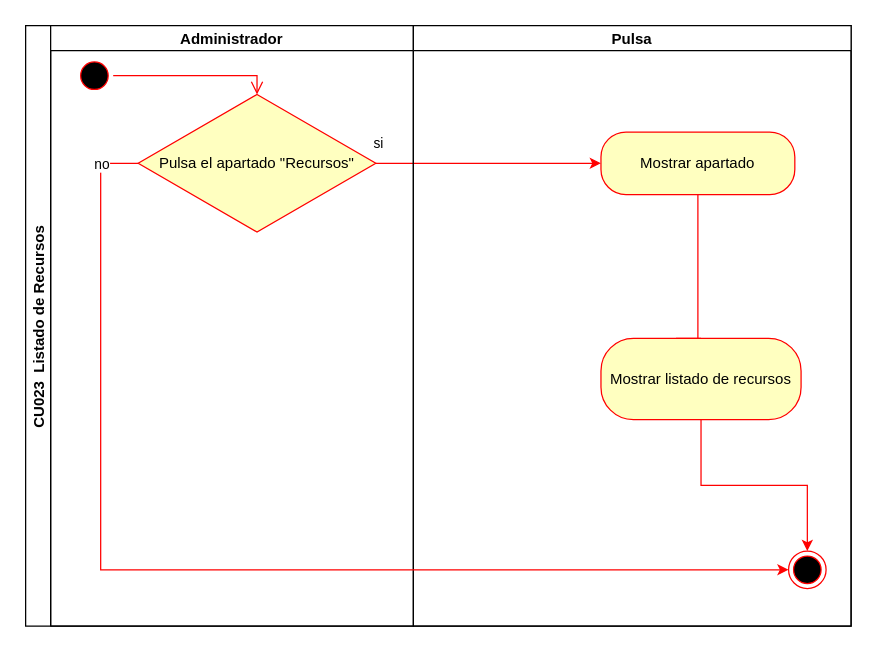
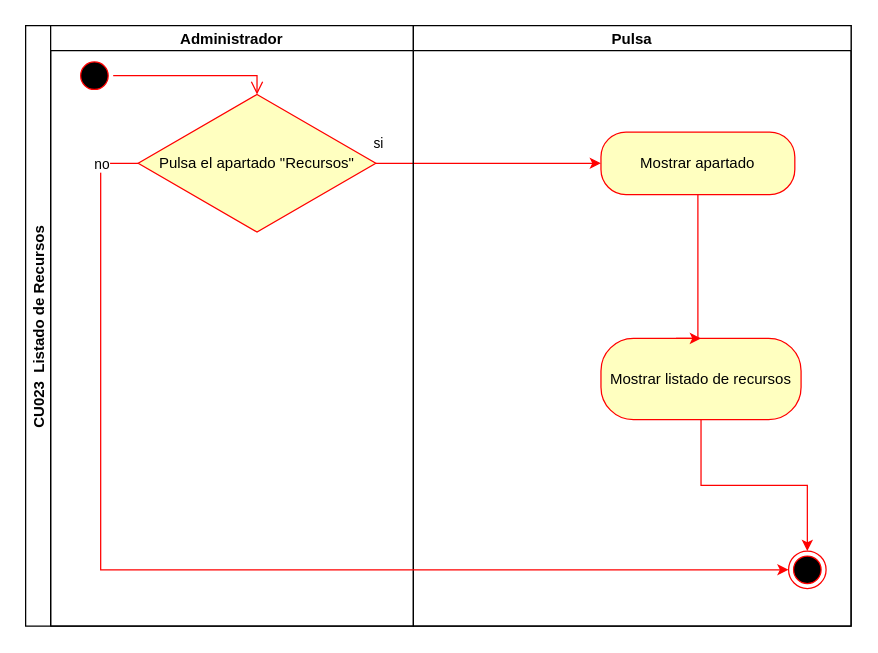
  <mxCell id="0" />
  <mxCell id="1" parent="0" />
  <mxCell id="2" value="CU023  Listado de Recursos" style="swimlane;childLayout=stackLayout;resizeParent=1;resizeParentMax=0;startSize=20;horizontal=0;horizontalStack=1;fontStyle=1" vertex="1" parent="1"><mxGeometry x="20" y="20" width="660" height="480" as="geometry"><mxRectangle x="200" y="80" width="40" height="50" as="alternateBounds" /></mxGeometry></mxCell>
  <mxCell id="3" style="edgeStyle=orthogonalEdgeStyle;rounded=0;orthogonalLoop=1;jettySize=auto;html=1;entryX=0;entryY=0.5;entryDx=0;entryDy=0;strokeColor=light-dark(#ff0000, #ededed);exitX=1;exitY=0.5;exitDx=0;exitDy=0;" edge="1" parent="2" source="7" target="10"><mxGeometry relative="1" as="geometry"><Array as="points"><mxPoint x="460" y="110" /></Array><mxPoint x="290" y="60" as="sourcePoint" /></mxGeometry></mxCell>
  <mxCell id="4" value="si" style="edgeLabel;html=1;align=center;verticalAlign=middle;resizable=0;points=[];" vertex="1" connectable="0" parent="3"><mxGeometry x="-0.893" y="3" relative="1" as="geometry"><mxPoint x="-9" y="-14" as="offset" /></mxGeometry></mxCell>
  <mxCell id="5" value="Administrador" style="swimlane;startSize=20;" vertex="1" parent="2"><mxGeometry x="20" width="290" height="480" as="geometry" /></mxCell>
  <mxCell id="6" value="" style="ellipse;html=1;shape=startState;fillColor=#000000;strokeColor=#ff0000;fillStyle=auto;" vertex="1" parent="5"><mxGeometry x="20" y="25" width="30" height="30" as="geometry" /></mxCell>
  <mxCell id="7" value="Pulsa el apartado &quot;Recursos&quot;" style="rhombus;whiteSpace=wrap;html=1;fontColor=#000000;fillColor=#ffffc0;strokeColor=#ff0000;" vertex="1" parent="5"><mxGeometry x="70" y="55" width="190" height="110" as="geometry" /></mxCell>
  <mxCell id="8" value="" style="edgeStyle=orthogonalEdgeStyle;html=1;verticalAlign=bottom;endArrow=open;endSize=8;strokeColor=#ff0000;rounded=0;entryX=0.5;entryY=0;entryDx=0;entryDy=0;" edge="1" parent="5" source="6" target="7"><mxGeometry relative="1" as="geometry"><mxPoint x="155" y="80" as="targetPoint" /><mxPoint x="340" y="320" as="sourcePoint" /></mxGeometry></mxCell>
  <mxCell id="9" value="Pulsa" style="swimlane;startSize=20;" vertex="1" parent="2"><mxGeometry x="310" width="350" height="480" as="geometry" /></mxCell>
  <mxCell id="10" value="Mostrar apartado" style="rounded=1;whiteSpace=wrap;html=1;arcSize=40;fontColor=#000000;fillColor=#ffffc0;strokeColor=#ff0000;" vertex="1" parent="9"><mxGeometry x="150" y="85" width="155" height="50" as="geometry" /></mxCell>
  <mxCell id="11" value="" style="ellipse;html=1;shape=endState;fillColor=#000000;strokeColor=#ff0000;" vertex="1" parent="9"><mxGeometry x="300" y="420" width="30" height="30" as="geometry" /></mxCell>
  <mxCell id="12" value="Mostrar listado de recursos" style="rounded=1;whiteSpace=wrap;html=1;arcSize=40;fontColor=#000000;fillColor=#ffffc0;strokeColor=#ff0000;" vertex="1" parent="9"><mxGeometry x="150" y="250" width="160" height="65" as="geometry" /></mxCell>
- <mxCell id="13" style="edgeStyle=orthogonalEdgeStyle;rounded=0;orthogonalLoop=1;jettySize=auto;html=1;strokeColor=light-dark(#ff0000, #ededed);exitX=0.5;exitY=1;exitDx=0;exitDy=0;entryX=0.5;entryY=0;entryDx=0;entryDy=0;endArrow=none;" edge="1" parent="9" source="10" target="12"><mxGeometry relative="1" as="geometry"><mxPoint x="-85" y="215" as="targetPoint" /><Array as="points"><mxPoint x="210" y="250" /><mxPoint x="210" y="250" /></Array></mxGeometry></mxCell>
+ <mxCell id="13" style="edgeStyle=orthogonalEdgeStyle;rounded=0;orthogonalLoop=1;jettySize=auto;html=1;strokeColor=light-dark(#ff0000, #ededed);exitX=0.5;exitY=1;exitDx=0;exitDy=0;entryX=0.5;entryY=0;entryDx=0;entryDy=0;" edge="1" parent="9" source="10" target="12"><mxGeometry relative="1" as="geometry"><mxPoint x="-85" y="215" as="targetPoint" /><Array as="points"><mxPoint x="210" y="250" /><mxPoint x="210" y="250" /></Array></mxGeometry></mxCell>
  <mxCell id="14" style="edgeStyle=orthogonalEdgeStyle;rounded=0;orthogonalLoop=1;jettySize=auto;html=1;entryX=0.5;entryY=0;entryDx=0;entryDy=0;strokeColor=light-dark(#ff0000, #ededed);" edge="1" parent="9" source="12" target="11"><mxGeometry relative="1" as="geometry"><mxPoint x="-85" y="215" as="targetPoint" /></mxGeometry></mxCell>
  <mxCell id="15" style="edgeStyle=orthogonalEdgeStyle;rounded=0;orthogonalLoop=1;jettySize=auto;html=1;strokeColor=light-dark(#ff0000, #ededed);entryX=0;entryY=0.5;entryDx=0;entryDy=0;exitX=0;exitY=0.5;exitDx=0;exitDy=0;" edge="1" parent="2" source="7" target="11"><mxGeometry relative="1" as="geometry"><mxPoint x="-10" y="110" as="sourcePoint" /><mxPoint x="450" y="410" as="targetPoint" /><Array as="points"><mxPoint x="60" y="110" /><mxPoint x="60" y="435" /></Array></mxGeometry></mxCell>
  <mxCell id="16" value="no" style="edgeLabel;html=1;align=center;verticalAlign=middle;resizable=0;points=[];" vertex="1" connectable="0" parent="15"><mxGeometry x="-0.933" relative="1" as="geometry"><mxPoint as="offset" /></mxGeometry></mxCell>
